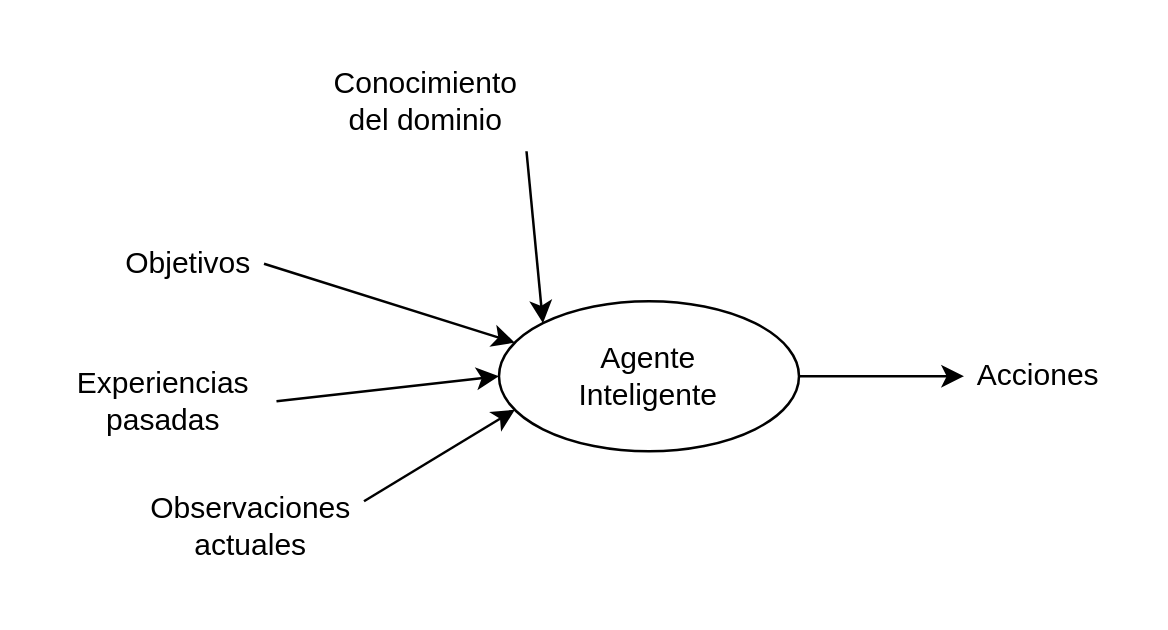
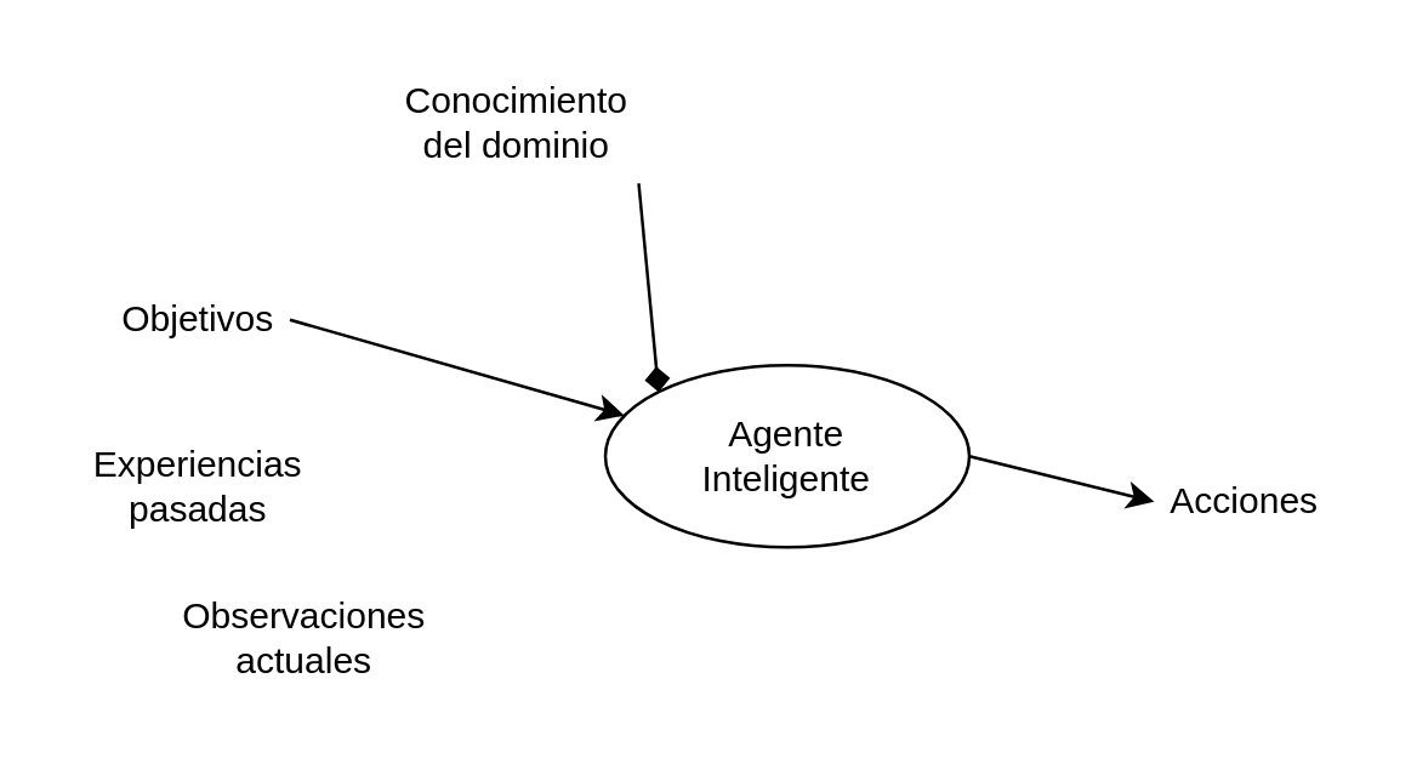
  <mxCell id="0" />
  <mxCell id="1" parent="0" />
  <mxCell id="2" style="edgeStyle=none;rounded=0;orthogonalLoop=1;jettySize=auto;html=1;exitX=1;exitY=0.5;exitDx=0;exitDy=0;entryX=0;entryY=0.5;entryDx=0;entryDy=0;" edge="1" parent="1" source="3" target="12"><mxGeometry relative="1" as="geometry" /></mxCell>
  <mxCell id="3" value="Agente&lt;br&gt;Inteligente" style="ellipse;whiteSpace=wrap;html=1;" vertex="1" parent="1"><mxGeometry x="199" y="120" width="120" height="60" as="geometry" /></mxCell>
- <mxCell id="4" style="rounded=0;orthogonalLoop=1;jettySize=auto;html=1;exitX=1;exitY=1;exitDx=0;exitDy=0;entryX=0;entryY=0;entryDx=0;entryDy=0;" edge="1" parent="1" source="5" target="3"><mxGeometry relative="1" as="geometry" /></mxCell>
+ <mxCell id="4" style="rounded=0;orthogonalLoop=1;jettySize=auto;html=1;exitX=1;exitY=1;exitDx=0;exitDy=0;entryX=0;entryY=0;entryDx=0;entryDy=0;endArrow=diamond;" edge="1" parent="1" source="5" target="3"><mxGeometry relative="1" as="geometry" /></mxCell>
  <mxCell id="5" value="Conocimiento del dominio" style="text;html=1;strokeColor=none;fillColor=none;align=center;verticalAlign=middle;whiteSpace=wrap;rounded=0;" vertex="1" parent="1"><mxGeometry x="130" y="20" width="80" height="40" as="geometry" /></mxCell>
  <mxCell id="6" style="edgeStyle=none;rounded=0;orthogonalLoop=1;jettySize=auto;html=1;exitX=1;exitY=0.5;exitDx=0;exitDy=0;entryX=0;entryY=0.25;entryDx=0;entryDy=0;" edge="1" parent="1" source="7" target="3"><mxGeometry relative="1" as="geometry" /></mxCell>
- <mxCell id="7" value="Objetivos" style="text;html=1;strokeColor=none;fillColor=none;align=center;verticalAlign=middle;whiteSpace=wrap;rounded=0;" vertex="1" parent="1"><mxGeometry x="45" y="90" width="60" height="30" as="geometry" /></mxCell>
- <mxCell id="8" style="edgeStyle=none;rounded=0;orthogonalLoop=1;jettySize=auto;html=1;exitX=1;exitY=0.5;exitDx=0;exitDy=0;entryX=0;entryY=0.5;entryDx=0;entryDy=0;" edge="1" parent="1" source="9" target="3"><mxGeometry relative="1" as="geometry" /></mxCell>
+ <mxCell id="7" value="Objetivos" style="text;html=1;strokeColor=none;fillColor=none;align=center;verticalAlign=middle;whiteSpace=wrap;rounded=0;" vertex="1" parent="1"><mxGeometry x="35" y="90" width="60" height="30" as="geometry" /></mxCell>
  <mxCell id="9" value="Experiencias pasadas" style="text;html=1;strokeColor=none;fillColor=none;align=center;verticalAlign=middle;whiteSpace=wrap;rounded=0;" vertex="1" parent="1"><mxGeometry x="20" y="140" width="90" height="40" as="geometry" /></mxCell>
- <mxCell id="10" style="edgeStyle=none;rounded=0;orthogonalLoop=1;jettySize=auto;html=1;exitX=1;exitY=0.25;exitDx=0;exitDy=0;entryX=0;entryY=0.75;entryDx=0;entryDy=0;" edge="1" parent="1" source="11" target="3"><mxGeometry relative="1" as="geometry" /></mxCell>
  <mxCell id="11" value="Observaciones actuales" style="text;html=1;strokeColor=none;fillColor=none;align=center;verticalAlign=middle;whiteSpace=wrap;rounded=0;" vertex="1" parent="1"><mxGeometry x="55" y="190" width="90" height="40" as="geometry" /></mxCell>
- <mxCell id="12" value="Acciones" style="text;html=1;strokeColor=none;fillColor=none;align=center;verticalAlign=middle;whiteSpace=wrap;rounded=0;" vertex="1" parent="1"><mxGeometry x="385" y="135" width="60" height="30" as="geometry" /></mxCell>
+ <mxCell id="12" value="Acciones" style="text;html=1;strokeColor=none;fillColor=none;align=center;verticalAlign=middle;whiteSpace=wrap;rounded=0;" vertex="1" parent="1"><mxGeometry x="380" y="150" width="60" height="30" as="geometry" /></mxCell>
